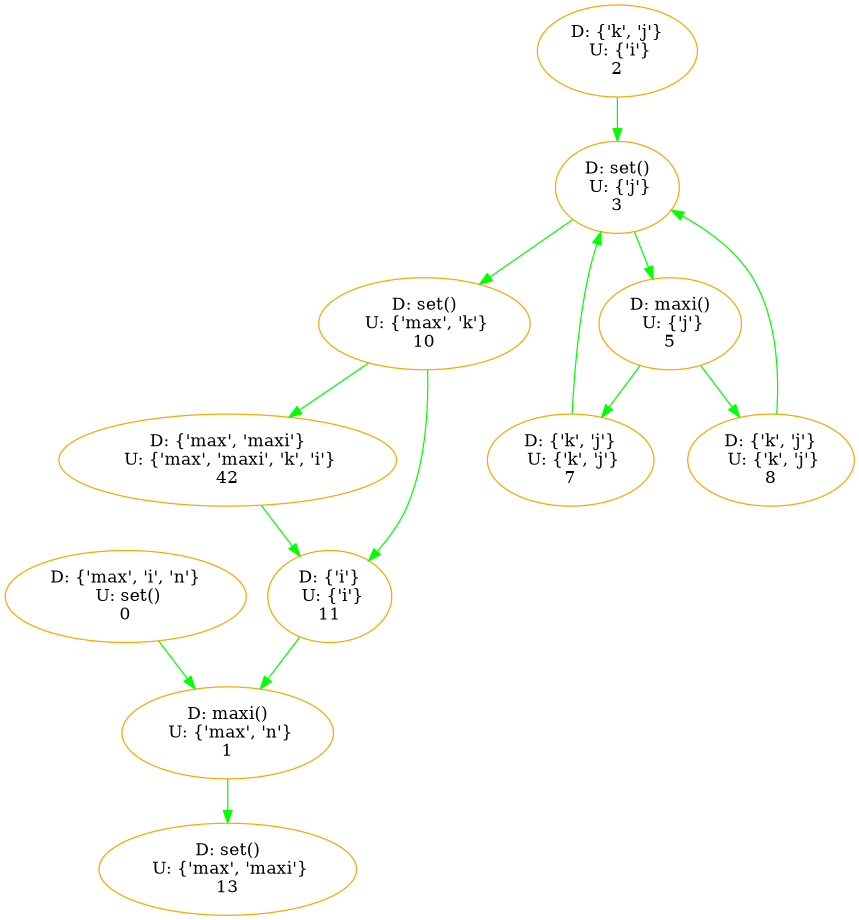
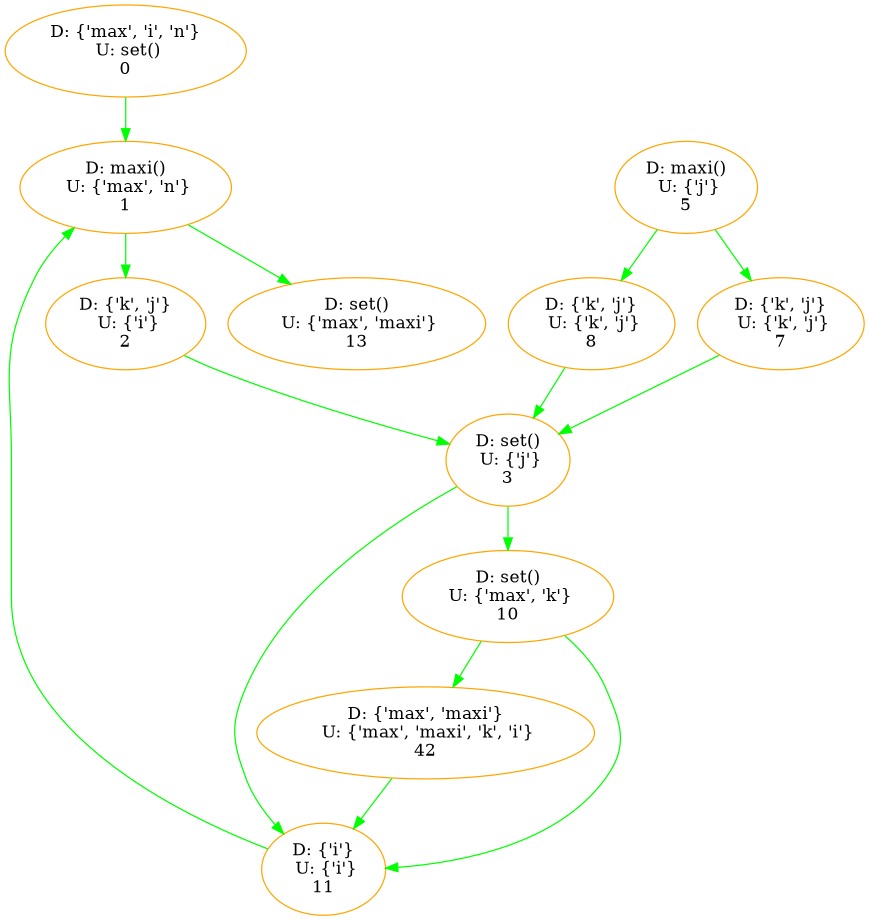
  digraph {
    node [color=orange]
    edge [color=green]
    n1 [label="D: {'max', 'i', 'n'}\n U: set()\n0"]
    n2 [label="D: maxi()\n U: {'max', 'n'}\n1"]
    n3 [label="D: {'k', 'j'}\n U: {'i'}\n2"]
    n4 [label="D: set()\n U: {'max', 'maxi'}\n13"]
    n5 [label="D: set()\n U: {'j'}\n3"]
    n6 [label="D: set()\n U: {'max', 'k'}\n10"]
    n7 [label="D: maxi()\n U: {'j'}\n5"]
    n8 [label="D: {'max', 'maxi'}\n U: {'max', 'maxi', 'k', 'i'}\n42"]
    n9 [label="D: {'i'}\n U: {'i'}\n11"]
    n10 [label="D: {'k', 'j'}\n U: {'k', 'j'}\n7"]
    n11 [label="D: {'k', 'j'}\n U: {'k', 'j'}\n8"]
    n1 -> n2
+   n2 -> n3
    n2 -> n4
    n3 -> n5
    n5 -> n6
-   n5 -> n7
+   n5 -> n9
    n6 -> n8
    n6 -> n9
    n7 -> n10
    n7 -> n11
    n8 -> n9
    n9 -> n2
    n10 -> n5
    n11 -> n5
  }
